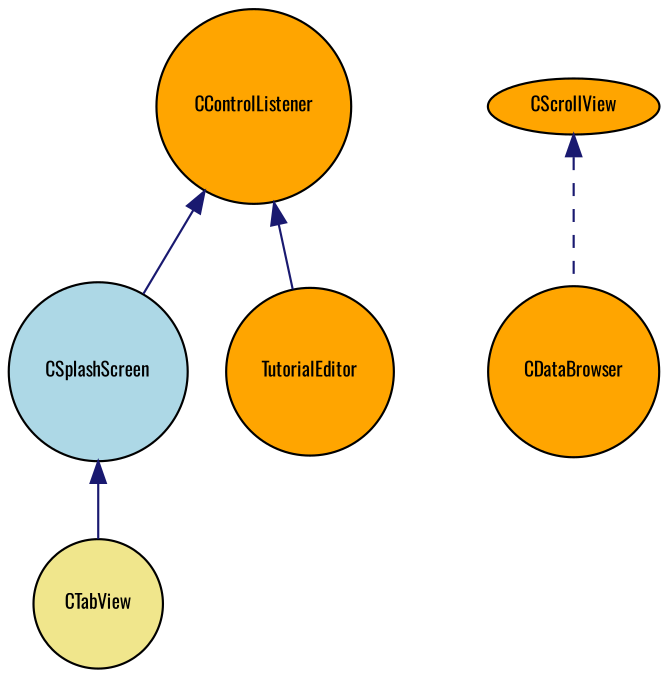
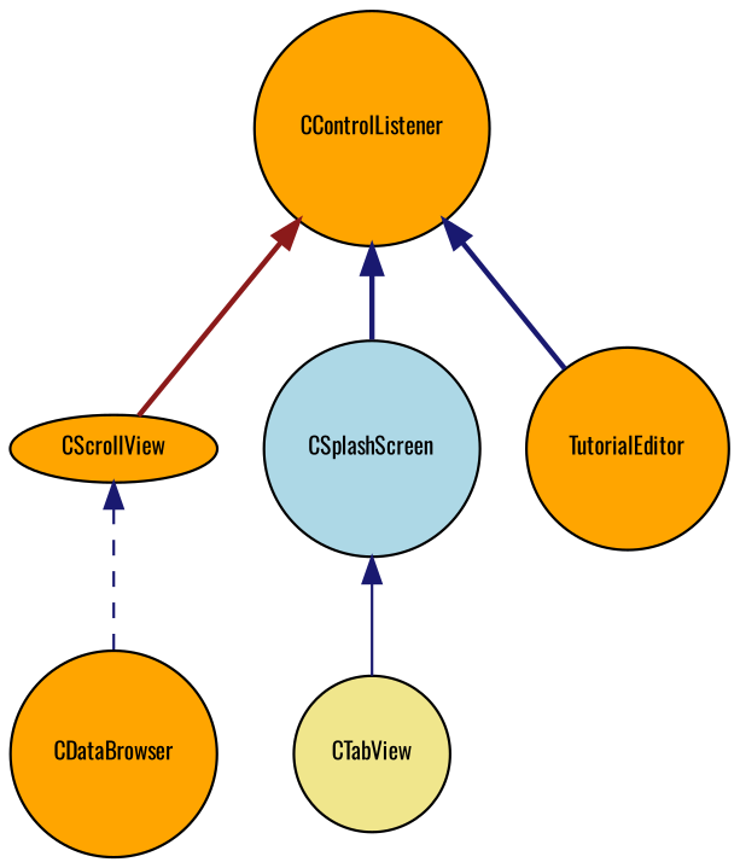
  digraph {
    fontname=Oswald
    node [color=black fillcolor=orange fontname=Oswald fontsize=9 shape=circle style=filled]
    edge [color=midnightblue dir=back fontname=Oswald fontsize=9 labelfontname=Arial labelfontsize=9 style=bold]
    n1 [fontcolor=black height=0.2 label=CControlListener width=0.4]
    n2 [height=0.2 label=CScrollView shape=ellipse width=0.4]
    n3 [fillcolor=lightblue height=0.2 label=CSplashScreen width=0.4]
    n4 [height=0.2 label=TutorialEditor width=0.4]
    n5 [height=0.2 label=CDataBrowser width=0.4]
    n6 [fillcolor=khaki height=0.2 label=CTabView width=0.4]
-   n1 -> n3 [style=solid]
-   n1 -> n4 [style=solid]
+   n1 -> n2 [color=firebrick4]
+   n1 -> n3
+   n1 -> n4
    n2 -> n5 [style=dashed]
    n3 -> n6 [style=solid]
  }
